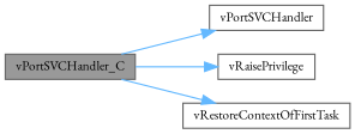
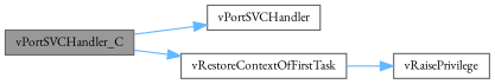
  digraph {
    fontname="EB Garamond"
    rankdir=LR
    node [color=grey40 fillcolor=white fontname="EB Garamond" fontsize=10 shape=box style=filled]
    edge [color=steelblue1 fontname="EB Garamond" fontsize=10 labelfontname=Helvetica labelfontsize=10 style=solid]
    n1 [color=gray40 fillcolor=grey60 fontcolor=black height=0.2 label=vPortSVCHandler_C width=0.4]
    n2 [height=0.2 label=vPortSVCHandler width=0.4]
    n3 [height=0.2 label=vRaisePrivilege width=0.4]
    n4 [height=0.2 label=vRestoreContextOfFirstTask width=0.4]
    n1 -> n2
-   n1 -> n3
+   n4 -> n3
    n1 -> n4
  }
